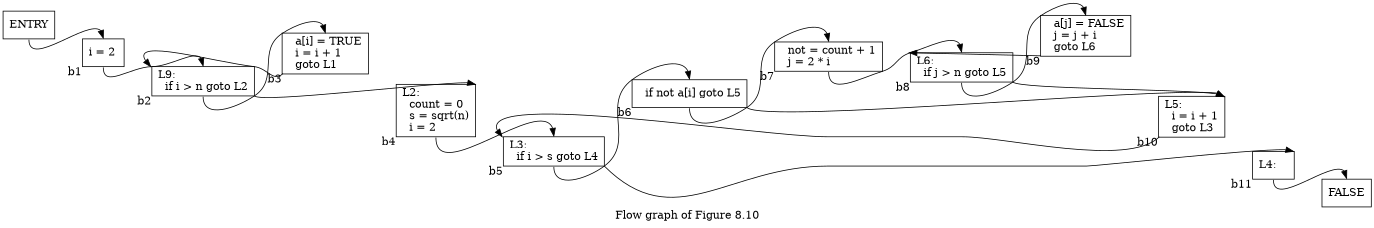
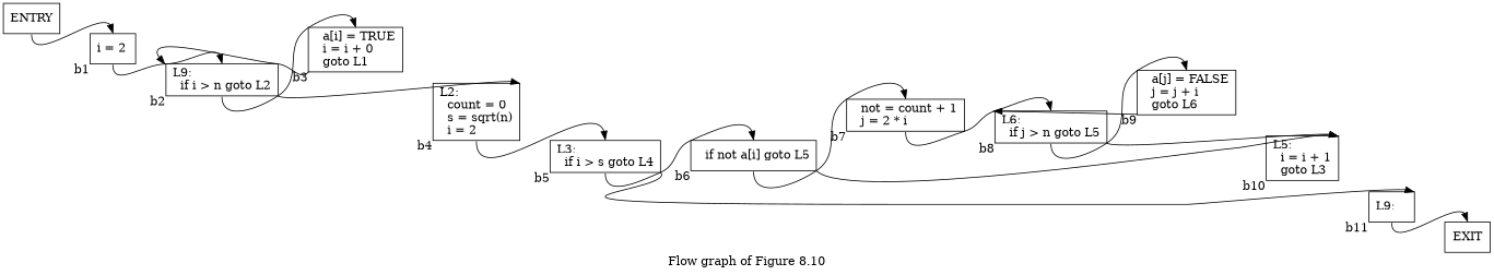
  digraph {
    label="Flow graph of Figure 8.10"
    rankdir=LR
    node [shape=box]
    edge [headport=n tailport=s]
    n1 [label=ENTRY]
    n2 [label="i = 2\l" xlabel=b1]
    n3 [label="L9:\l  if i > n goto L2\l" xlabel=b2]
-   n4 [label="  a[i] = TRUE\l  i = i + 1\l  goto L1\l" xlabel=b3]
+   n4 [label="  a[i] = TRUE\l  i = i + 0\l  goto L1\l" xlabel=b3]
    n5 [label="L2:\l  count = 0\l  s = sqrt(n)\l  i = 2\l" xlabel=b4]
    n6 [label="L3:\l  if i > s goto L4\l" xlabel=b5]
    n7 [label="  if not a[i] goto L5\l" xlabel=b6]
    n8 [label="  not = count + 1\l  j = 2 * i\l" xlabel=b7]
    n9 [label="L6:\l  if j > n goto L5\l" xlabel=b8]
    n10 [label="  a[j] = FALSE\l  j = j + i\l  goto L6\l" xlabel=b9]
    n11 [label="L5:\l  i = i + 1\l  goto L3\l" xlabel=b10]
-   n12 [label="L4:\l" xlabel=b11]
-   n13 [label=FALSE]
+   n12 [label="L9:\l" xlabel=b11]
+   n13 [label=EXIT]
    subgraph sub_1 {
      n1
      n2
      n3
      n4
      n5
      n6
      n7
      n8
      n9
      n10
      n11
      n12
      n13
    }
    n1 -> n2
    n2 -> n3
    n3 -> n4
    n3 -> n4 [dir=back headport=sw tailport=nw]
    n3 -> n5 [headport=ne tailport=se]
    n4 -> n5 [style=invis]
    n5 -> n6
    n6 -> n7
-   n6 -> n11 [dir=back headport=sw tailport=nw]
    n6 -> n12 [headport=ne tailport=se]
    n7 -> n8
    n7 -> n11 [headport=ne tailport=se]
    n8 -> n9
    n9 -> n10
    n9 -> n10 [dir=back headport=sw tailport=nw]
    n9 -> n11 [headport=ne tailport=se]
    n10 -> n11 [style=invis]
    n11 -> n12 [style=invis]
    n12 -> n13
  }
